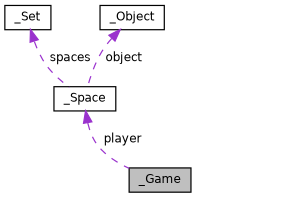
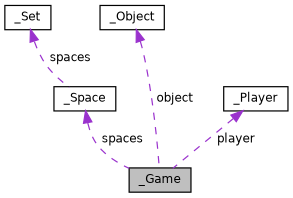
  digraph {
    node [color=black fillcolor=white fontname=Helvetica fontsize=10 shape=record style=filled]
    edge [color=darkorchid3 dir=back fontname=Helvetica fontsize=10 labelfontname=Helvetica labelfontsize=10 style=dashed]
    n1 [fillcolor=grey75 fontcolor=black height=0.2 label=_Game width=0.4]
    n2 [height=0.2 label=_Space width=0.4]
    n3 [height=0.2 label=_Set width=0.4]
    n4 [height=0.2 label=_Object width=0.4]
-   n2 -> n1 [label=" player"]
+   n5 [height=0.2 label=_Player width=0.4]
+   n2 -> n1 [label=" spaces"]
    n3 -> n2 [label=" spaces"]
-   n4 -> n2 [label=" object"]
+   n4 -> n1 [label=" object"]
+   n5 -> n1 [label=" player"]
  }
